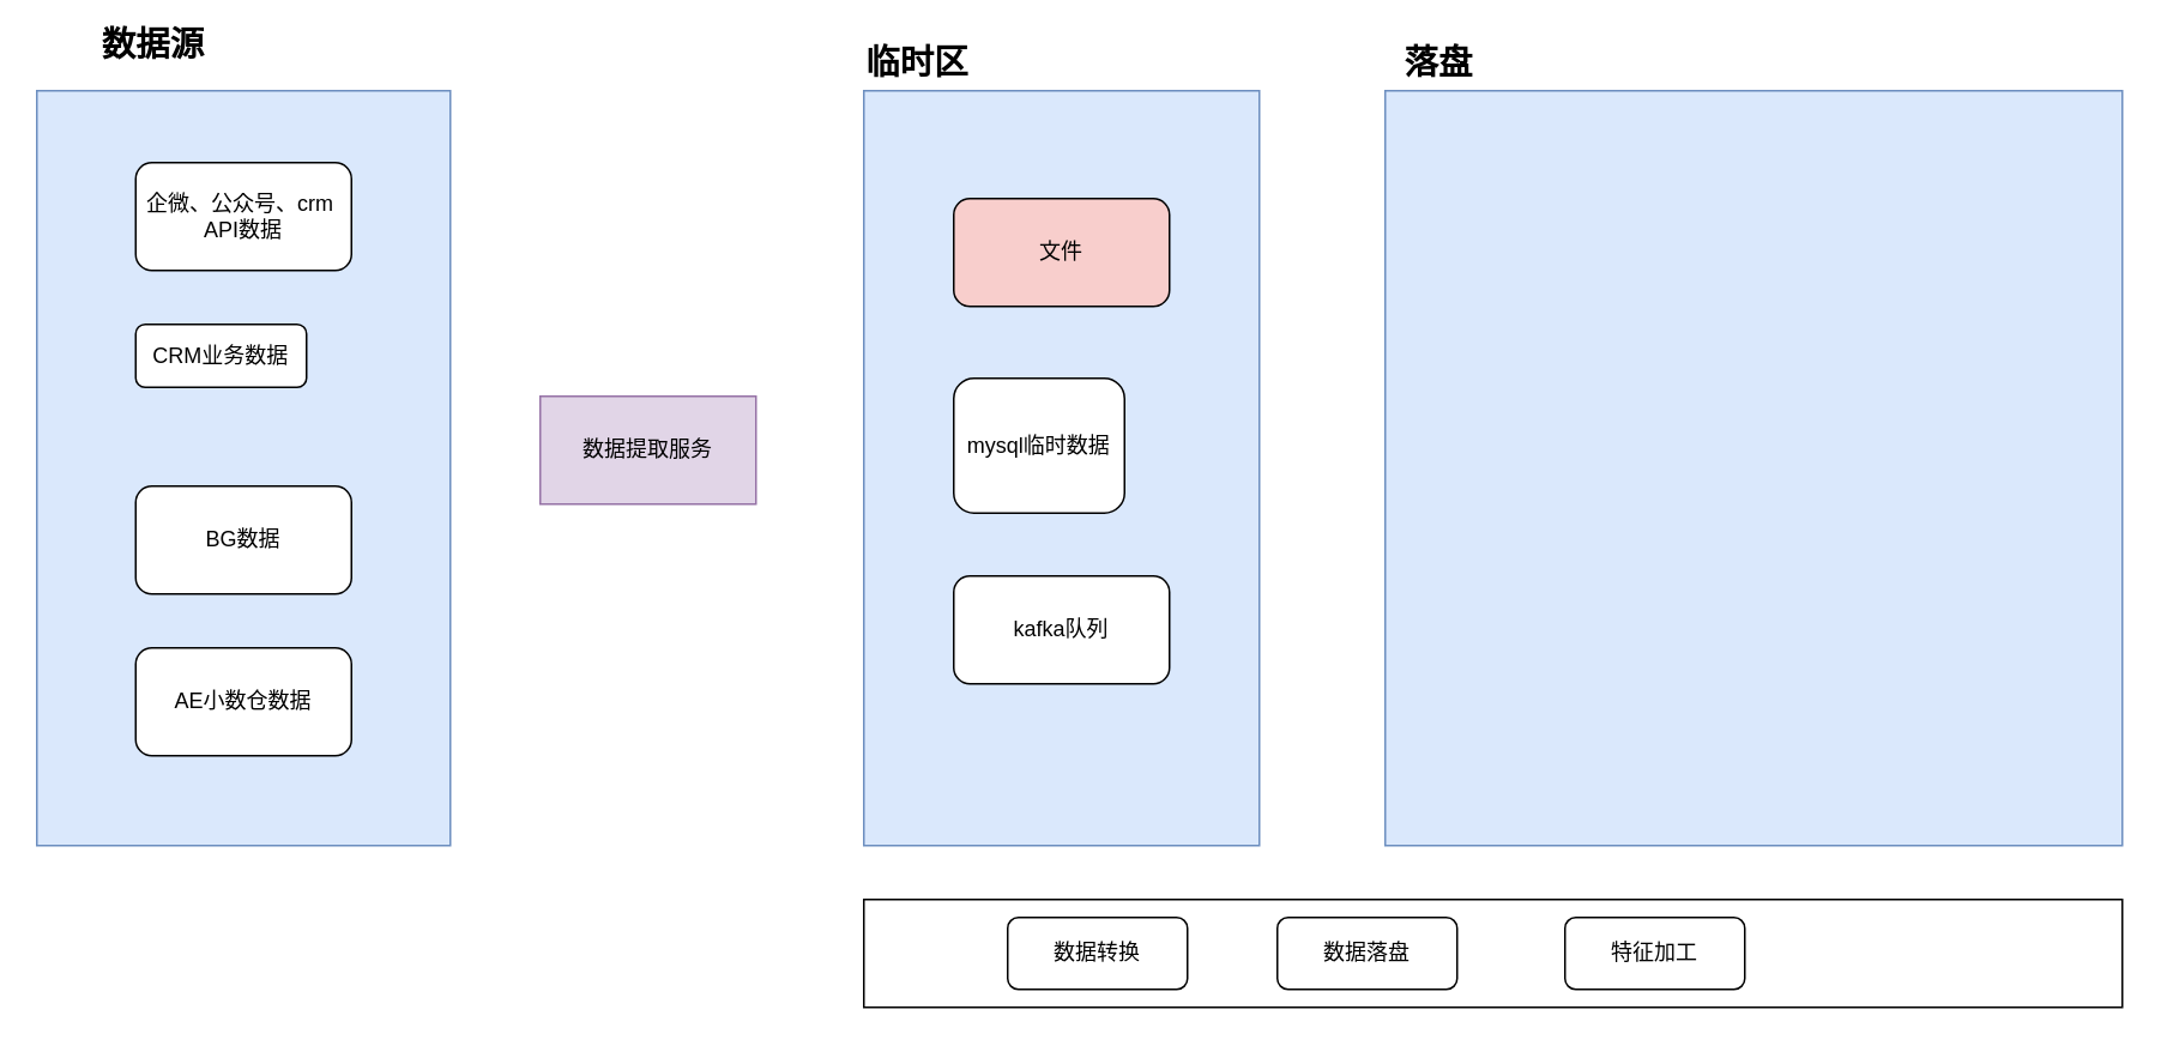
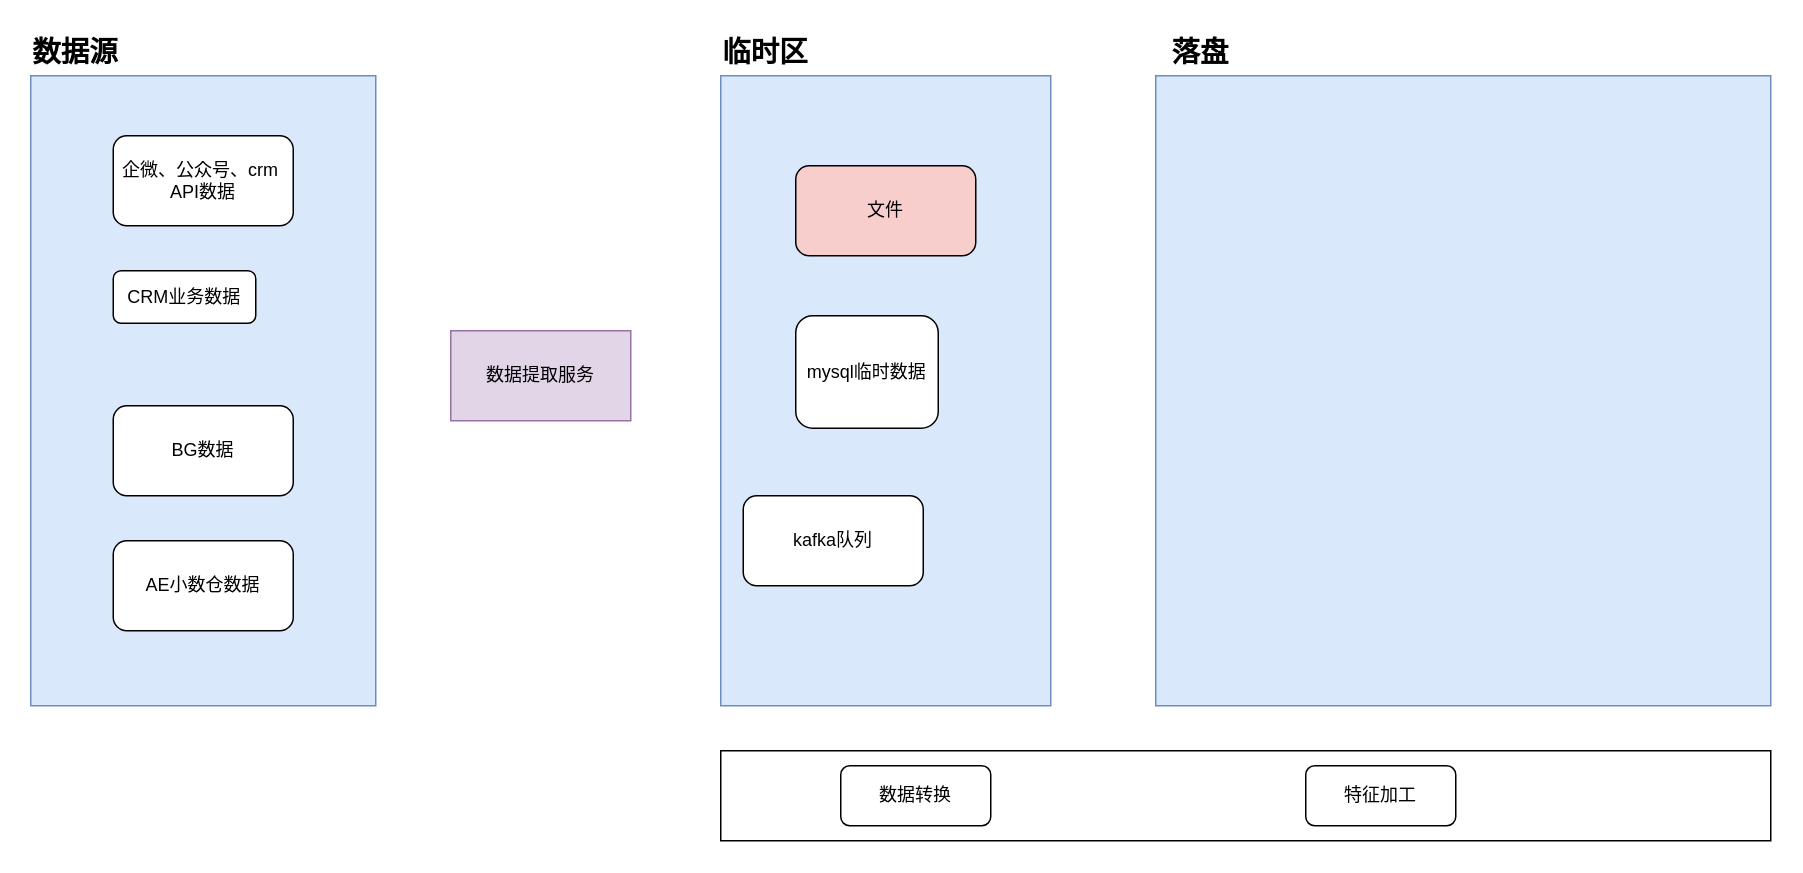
  <mxCell id="0" />
  <mxCell id="1" parent="0" />
  <mxCell id="2" value="" style="rounded=0;whiteSpace=wrap;html=1;fillColor=#dae8fc;strokeColor=#6c8ebf;" vertex="1" parent="1"><mxGeometry x="20" y="50" width="230" height="420" as="geometry" /></mxCell>
  <mxCell id="3" value="企微、公众号、crm&amp;nbsp; API数据" style="rounded=1;whiteSpace=wrap;html=1;" vertex="1" parent="1"><mxGeometry x="75" y="90" width="120" height="60" as="geometry" /></mxCell>
  <mxCell id="4" value="AE小数仓数据" style="rounded=1;whiteSpace=wrap;html=1;" vertex="1" parent="1"><mxGeometry x="75" y="360" width="120" height="60" as="geometry" /></mxCell>
  <mxCell id="5" value="BG数据" style="rounded=1;whiteSpace=wrap;html=1;" vertex="1" parent="1"><mxGeometry x="75" y="270" width="120" height="60" as="geometry" /></mxCell>
  <mxCell id="6" value="CRM业务数据" style="rounded=1;whiteSpace=wrap;html=1;" vertex="1" parent="1"><mxGeometry x="75" y="180" width="95" height="35" as="geometry" /></mxCell>
  <mxCell id="7" value="数据提取服务" style="rounded=0;whiteSpace=wrap;html=1;fillColor=#e1d5e7;strokeColor=#9673a6;" vertex="1" parent="1"><mxGeometry x="300" y="220" width="120" height="60" as="geometry" /></mxCell>
  <mxCell id="8" value="" style="rounded=0;whiteSpace=wrap;html=1;fillColor=#dae8fc;strokeColor=#6c8ebf;" vertex="1" parent="1"><mxGeometry x="480" y="50" width="220" height="420" as="geometry" /></mxCell>
  <mxCell id="9" value="文件" style="rounded=1;whiteSpace=wrap;html=1;fillColor=#f8cecc;" vertex="1" parent="1"><mxGeometry x="530" y="110" width="120" height="60" as="geometry" /></mxCell>
  <mxCell id="10" value="mysql临时数据" style="rounded=1;whiteSpace=wrap;html=1;" vertex="1" parent="1"><mxGeometry x="530" y="210" width="95" height="75" as="geometry" /></mxCell>
- <mxCell id="11" value="kafka队列" style="rounded=1;whiteSpace=wrap;html=1;" vertex="1" parent="1"><mxGeometry x="530" y="320" width="120" height="60" as="geometry" /></mxCell>
+ <mxCell id="11" value="kafka队列" style="rounded=1;whiteSpace=wrap;html=1;" vertex="1" parent="1"><mxGeometry x="495" y="330" width="120" height="60" as="geometry" /></mxCell>
  <mxCell id="12" value="" style="rounded=0;whiteSpace=wrap;html=1;fillColor=#dae8fc;strokeColor=#6c8ebf;" vertex="1" parent="1"><mxGeometry x="770" y="50" width="410" height="420" as="geometry" /></mxCell>
  <mxCell id="13" value="落盘" style="text;html=1;align=center;verticalAlign=middle;whiteSpace=wrap;rounded=0;fontSize=19;fontStyle=1" vertex="1" parent="1"><mxGeometry x="770" y="20" width="60" height="30" as="geometry" /></mxCell>
- <mxCell id="14" value="数据源" style="text;html=1;align=center;verticalAlign=middle;whiteSpace=wrap;rounded=0;fontSize=19;fontStyle=1" vertex="1" parent="1"><mxGeometry x="55" y="10" width="60" height="30" as="geometry" /></mxCell>
+ <mxCell id="14" value="数据源" style="text;html=1;align=center;verticalAlign=middle;whiteSpace=wrap;rounded=0;fontSize=19;fontStyle=1" vertex="1" parent="1"><mxGeometry x="20" y="20" width="60" height="30" as="geometry" /></mxCell>
  <mxCell id="15" value="临时区" style="text;html=1;align=center;verticalAlign=middle;whiteSpace=wrap;rounded=0;fontSize=19;fontStyle=1" vertex="1" parent="1"><mxGeometry x="480" y="20" width="60" height="30" as="geometry" /></mxCell>
  <mxCell id="16" value="" style="rounded=0;whiteSpace=wrap;html=1;" vertex="1" parent="1"><mxGeometry x="480" y="500" width="700" height="60" as="geometry" /></mxCell>
  <mxCell id="17" value="数据转换" style="rounded=1;whiteSpace=wrap;html=1;" vertex="1" parent="1"><mxGeometry x="560" y="510" width="100" height="40" as="geometry" /></mxCell>
- <mxCell id="18" value="数据落盘" style="rounded=1;whiteSpace=wrap;html=1;" vertex="1" parent="1"><mxGeometry x="710" y="510" width="100" height="40" as="geometry" /></mxCell>
  <mxCell id="19" value="特征加工" style="rounded=1;whiteSpace=wrap;html=1;" vertex="1" parent="1"><mxGeometry x="870" y="510" width="100" height="40" as="geometry" /></mxCell>
